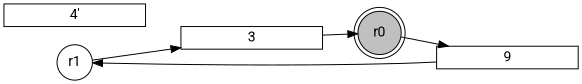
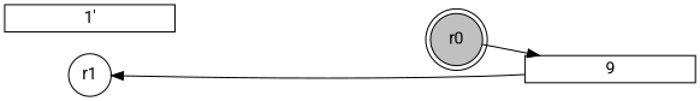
  digraph {
    fontname=Roboto
    rankdir=LR
    node [fontname=Roboto shape=rect forcelabels=false]
    edge [fontname=Roboto]
    r1 [fixedsize=2 shape=circle forcelabels=""]
    r0 [color=black fillcolor=gray fixedsize=2 shape=doublecircle style=filled forcelabels=""]
-   n3 [height=0.2 label="4'" width=2]
+   n3 [height=0.2 label="1'" width=2]
    n4 [height=0.2 label=9 width=2]
-   3 [height=0.2 width=2]
    subgraph sub_1 {
      r1
    }
    subgraph sub_2 {
      r0
    }
    subgraph sub_3 {
      n3
      n4
-     3
    }
-   r1 -> 3
    r0 -> n4
    n4 -> r1
-   3 -> r0
  }
